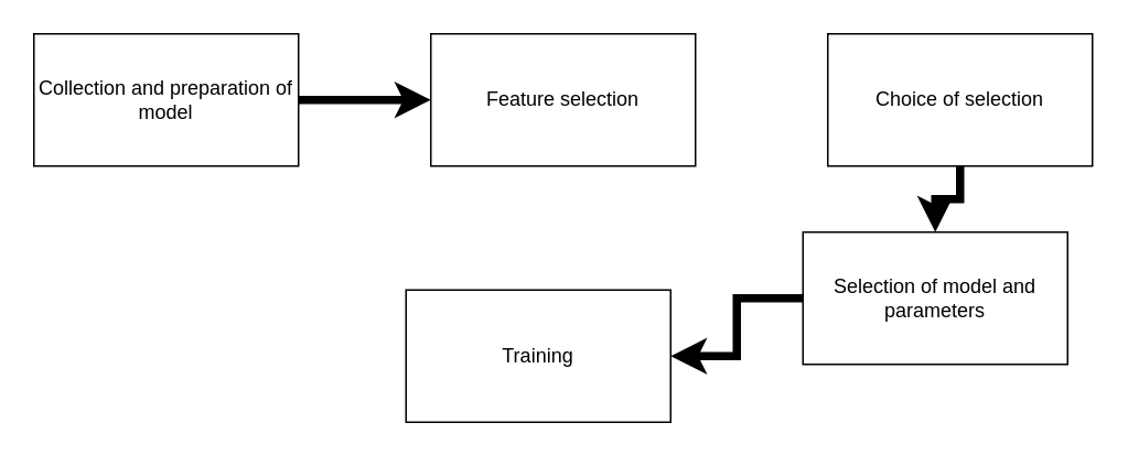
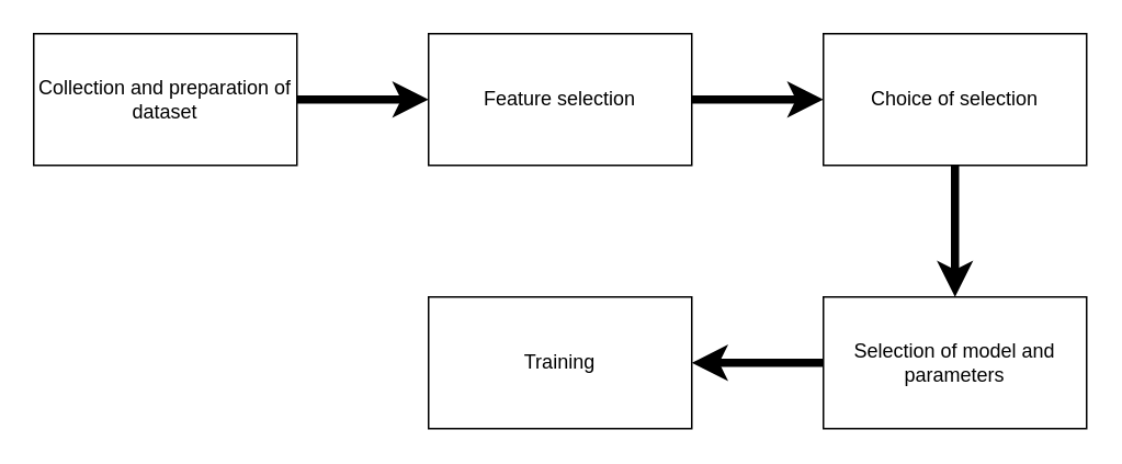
  <mxCell id="0" />
  <mxCell id="1" parent="0" />
  <mxCell id="2" value="" style="group" vertex="1" connectable="0" parent="1"><mxGeometry x="20" y="20" width="640" height="240" as="geometry" /></mxCell>
- <mxCell id="3" value="Collection and preparation of model" style="text;html=1;strokeColor=default;fillColor=none;align=center;verticalAlign=middle;whiteSpace=wrap;rounded=0;" vertex="1" parent="2"><mxGeometry width="160" height="80" as="geometry" /></mxCell>
+ <mxCell id="3" value="Collection and preparation of dataset" style="text;html=1;strokeColor=default;fillColor=none;align=center;verticalAlign=middle;whiteSpace=wrap;rounded=0;" vertex="1" parent="2"><mxGeometry width="160" height="80" as="geometry" /></mxCell>
  <mxCell id="4" value="Feature selection" style="text;html=1;strokeColor=default;fillColor=none;align=center;verticalAlign=middle;whiteSpace=wrap;rounded=0;" vertex="1" parent="2"><mxGeometry x="240" width="160" height="80" as="geometry" /></mxCell>
  <mxCell id="5" style="edgeStyle=orthogonalEdgeStyle;rounded=0;orthogonalLoop=1;jettySize=auto;html=1;exitX=1;exitY=0.5;exitDx=0;exitDy=0;entryX=0;entryY=0.5;entryDx=0;entryDy=0;strokeWidth=5;" edge="1" parent="2" source="3" target="4"><mxGeometry relative="1" as="geometry" /></mxCell>
  <mxCell id="6" value="Choice of selection" style="text;html=1;strokeColor=default;fillColor=none;align=center;verticalAlign=middle;whiteSpace=wrap;rounded=0;" vertex="1" parent="2"><mxGeometry x="480" width="160" height="80" as="geometry" /></mxCell>
- <mxCell id="8" value="Selection of model and parameters" style="text;html=1;strokeColor=default;fillColor=none;align=center;verticalAlign=middle;whiteSpace=wrap;rounded=0;" vertex="1" parent="2"><mxGeometry x="465" y="120" width="160" height="80" as="geometry" /></mxCell>
+ <mxCell id="7" style="edgeStyle=orthogonalEdgeStyle;rounded=0;orthogonalLoop=1;jettySize=auto;html=1;exitX=1;exitY=0.5;exitDx=0;exitDy=0;entryX=0;entryY=0.5;entryDx=0;entryDy=0;strokeWidth=5;" edge="1" parent="2" source="4" target="6"><mxGeometry relative="1" as="geometry" /></mxCell>
+ <mxCell id="8" value="Selection of model and parameters" style="text;html=1;strokeColor=default;fillColor=none;align=center;verticalAlign=middle;whiteSpace=wrap;rounded=0;" vertex="1" parent="2"><mxGeometry x="480" y="160" width="160" height="80" as="geometry" /></mxCell>
  <mxCell id="9" style="edgeStyle=orthogonalEdgeStyle;rounded=0;orthogonalLoop=1;jettySize=auto;html=1;exitX=0.5;exitY=1;exitDx=0;exitDy=0;entryX=0.5;entryY=0;entryDx=0;entryDy=0;strokeWidth=5;" edge="1" parent="2" source="6" target="8"><mxGeometry relative="1" as="geometry" /></mxCell>
- <mxCell id="10" value="Training" style="text;html=1;strokeColor=default;fillColor=none;align=center;verticalAlign=middle;whiteSpace=wrap;rounded=0;" vertex="1" parent="2"><mxGeometry x="225" y="155" width="160" height="80" as="geometry" /></mxCell>
+ <mxCell id="10" value="Training" style="text;html=1;strokeColor=default;fillColor=none;align=center;verticalAlign=middle;whiteSpace=wrap;rounded=0;" vertex="1" parent="2"><mxGeometry x="240" y="160" width="160" height="80" as="geometry" /></mxCell>
  <mxCell id="11" style="edgeStyle=orthogonalEdgeStyle;rounded=0;orthogonalLoop=1;jettySize=auto;html=1;exitX=0;exitY=0.5;exitDx=0;exitDy=0;entryX=1;entryY=0.5;entryDx=0;entryDy=0;strokeWidth=5;" edge="1" parent="2" source="8" target="10"><mxGeometry relative="1" as="geometry" /></mxCell>
